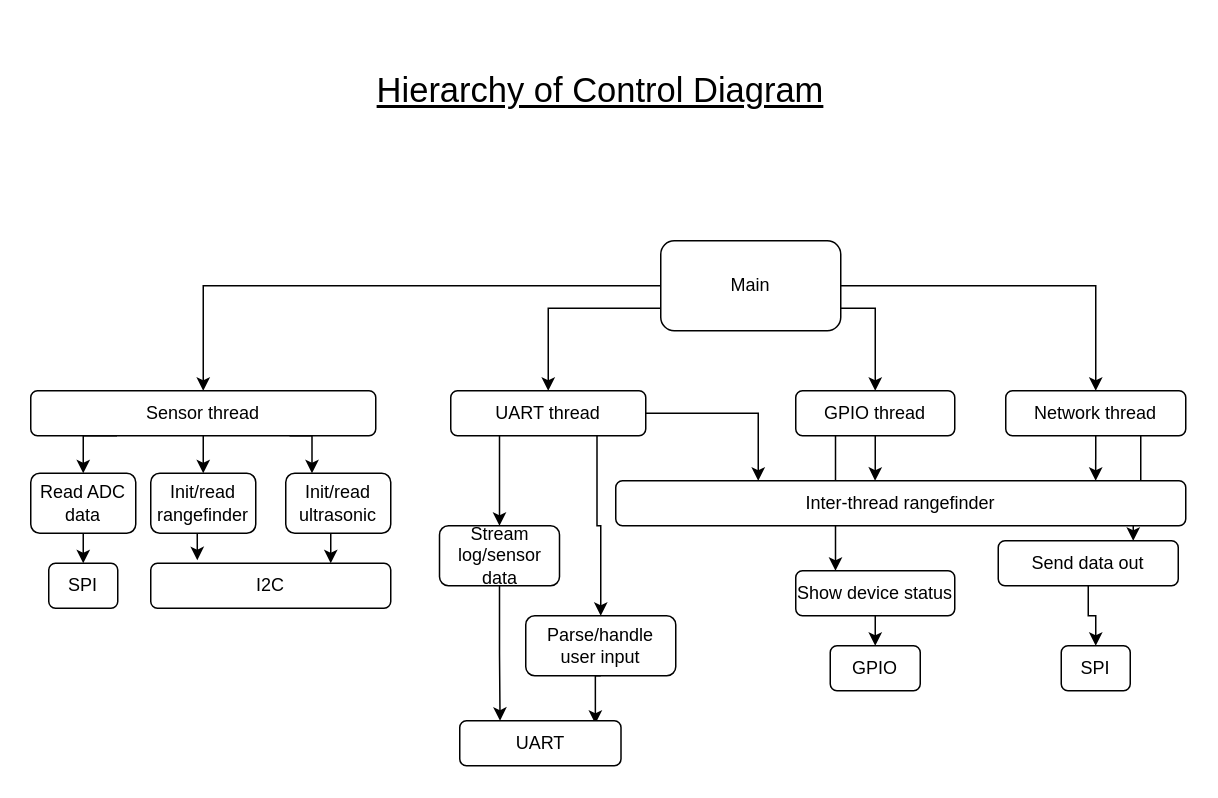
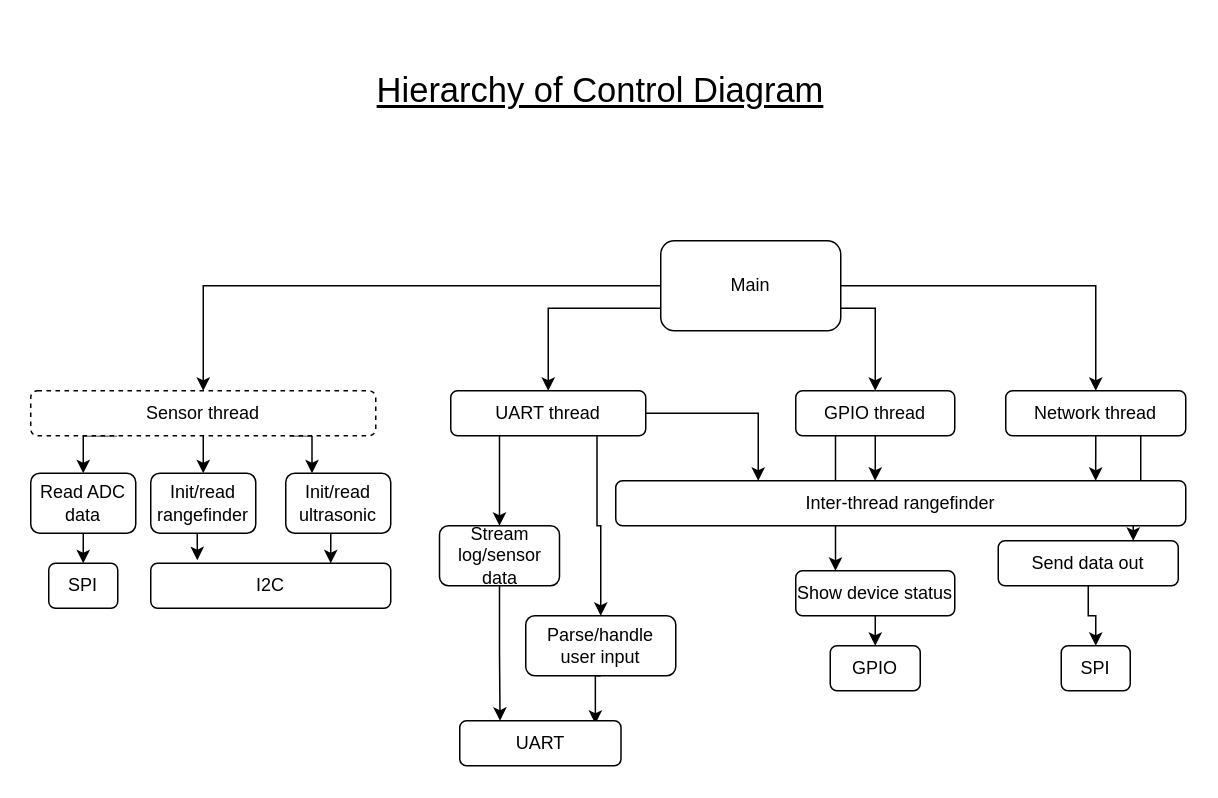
  <mxCell id="0" />
  <mxCell id="1" parent="0" />
  <mxCell id="2" style="edgeStyle=orthogonalEdgeStyle;rounded=0;orthogonalLoop=1;jettySize=auto;html=1;exitX=0.75;exitY=1;exitDx=0;exitDy=0;entryX=0.75;entryY=0;entryDx=0;entryDy=0;" edge="1" parent="1" source="14" target="29"><mxGeometry relative="1" as="geometry" /></mxCell>
  <mxCell id="3" style="edgeStyle=orthogonalEdgeStyle;rounded=0;orthogonalLoop=1;jettySize=auto;html=1;exitX=0.25;exitY=1;exitDx=0;exitDy=0;entryX=0.25;entryY=0;entryDx=0;entryDy=0;" edge="1" parent="1" source="20" target="25"><mxGeometry relative="1" as="geometry" /></mxCell>
  <mxCell id="4" style="edgeStyle=orthogonalEdgeStyle;rounded=0;orthogonalLoop=1;jettySize=auto;html=1;entryX=0.5;entryY=0;entryDx=0;entryDy=0;" edge="1" parent="1" source="8" target="12"><mxGeometry relative="1" as="geometry" /></mxCell>
  <mxCell id="5" style="edgeStyle=orthogonalEdgeStyle;rounded=0;orthogonalLoop=1;jettySize=auto;html=1;exitX=0;exitY=0.75;exitDx=0;exitDy=0;entryX=0.5;entryY=0;entryDx=0;entryDy=0;" edge="1" parent="1" source="8" target="18"><mxGeometry relative="1" as="geometry" /></mxCell>
  <mxCell id="6" style="edgeStyle=orthogonalEdgeStyle;rounded=0;orthogonalLoop=1;jettySize=auto;html=1;exitX=1;exitY=0.75;exitDx=0;exitDy=0;entryX=0.5;entryY=0;entryDx=0;entryDy=0;" edge="1" parent="1" source="8" target="20"><mxGeometry relative="1" as="geometry" /></mxCell>
  <mxCell id="7" style="edgeStyle=orthogonalEdgeStyle;rounded=0;orthogonalLoop=1;jettySize=auto;html=1;exitX=1;exitY=0.5;exitDx=0;exitDy=0;" edge="1" parent="1" source="8" target="14"><mxGeometry relative="1" as="geometry" /></mxCell>
  <mxCell id="8" value="Main" style="rounded=1;whiteSpace=wrap;html=1;" vertex="1" parent="1"><mxGeometry x="440" y="160" width="120" height="60" as="geometry" /></mxCell>
  <mxCell id="9" style="edgeStyle=orthogonalEdgeStyle;rounded=0;orthogonalLoop=1;jettySize=auto;html=1;exitX=0.25;exitY=1;exitDx=0;exitDy=0;entryX=0.5;entryY=0;entryDx=0;entryDy=0;" edge="1" parent="1" source="12" target="34"><mxGeometry relative="1" as="geometry" /></mxCell>
  <mxCell id="10" style="edgeStyle=orthogonalEdgeStyle;rounded=0;orthogonalLoop=1;jettySize=auto;html=1;exitX=0.5;exitY=1;exitDx=0;exitDy=0;entryX=0.5;entryY=0;entryDx=0;entryDy=0;" edge="1" parent="1" source="12" target="36"><mxGeometry relative="1" as="geometry" /></mxCell>
  <mxCell id="11" style="edgeStyle=orthogonalEdgeStyle;rounded=0;orthogonalLoop=1;jettySize=auto;html=1;exitX=0.75;exitY=1;exitDx=0;exitDy=0;entryX=0.25;entryY=0;entryDx=0;entryDy=0;" edge="1" parent="1" source="12" target="40"><mxGeometry relative="1" as="geometry" /></mxCell>
- <mxCell id="12" value="Sensor thread" style="rounded=1;whiteSpace=wrap;html=1;" vertex="1" parent="1"><mxGeometry x="20" y="260" width="230" height="30" as="geometry" /></mxCell>
+ <mxCell id="12" value="Sensor thread" style="rounded=1;whiteSpace=wrap;html=1;dashed=1;" vertex="1" parent="1"><mxGeometry x="20" y="260" width="230" height="30" as="geometry" /></mxCell>
  <mxCell id="13" style="edgeStyle=orthogonalEdgeStyle;rounded=0;orthogonalLoop=1;jettySize=auto;html=1;exitX=0.5;exitY=1;exitDx=0;exitDy=0;entryX=0.842;entryY=0;entryDx=0;entryDy=0;entryPerimeter=0;" edge="1" parent="1" source="14" target="27"><mxGeometry relative="1" as="geometry" /></mxCell>
  <mxCell id="14" value="Network thread" style="rounded=1;whiteSpace=wrap;html=1;" vertex="1" parent="1"><mxGeometry x="670" y="260" width="120" height="30" as="geometry" /></mxCell>
  <mxCell id="15" style="edgeStyle=orthogonalEdgeStyle;rounded=0;orthogonalLoop=1;jettySize=auto;html=1;entryX=0.5;entryY=0;entryDx=0;entryDy=0;exitX=0.75;exitY=1;exitDx=0;exitDy=0;" edge="1" parent="1" source="18" target="22"><mxGeometry relative="1" as="geometry" /></mxCell>
  <mxCell id="16" style="edgeStyle=orthogonalEdgeStyle;rounded=0;orthogonalLoop=1;jettySize=auto;html=1;exitX=1;exitY=0.5;exitDx=0;exitDy=0;entryX=0.25;entryY=0;entryDx=0;entryDy=0;" edge="1" parent="1" source="18" target="27"><mxGeometry relative="1" as="geometry" /></mxCell>
  <mxCell id="17" style="edgeStyle=orthogonalEdgeStyle;rounded=0;orthogonalLoop=1;jettySize=auto;html=1;exitX=0.25;exitY=1;exitDx=0;exitDy=0;entryX=0.5;entryY=0;entryDx=0;entryDy=0;" edge="1" parent="1" source="18" target="32"><mxGeometry relative="1" as="geometry" /></mxCell>
  <mxCell id="18" value="UART thread" style="rounded=1;whiteSpace=wrap;html=1;" vertex="1" parent="1"><mxGeometry x="300" y="260" width="130" height="30" as="geometry" /></mxCell>
  <mxCell id="19" style="edgeStyle=orthogonalEdgeStyle;rounded=0;orthogonalLoop=1;jettySize=auto;html=1;entryX=0.455;entryY=0;entryDx=0;entryDy=0;entryPerimeter=0;" edge="1" parent="1" source="20" target="27"><mxGeometry relative="1" as="geometry" /></mxCell>
  <mxCell id="20" value="GPIO thread" style="rounded=1;whiteSpace=wrap;html=1;" vertex="1" parent="1"><mxGeometry x="530" y="260" width="106" height="30" as="geometry" /></mxCell>
  <mxCell id="21" style="edgeStyle=orthogonalEdgeStyle;rounded=0;orthogonalLoop=1;jettySize=auto;html=1;exitX=0.5;exitY=1;exitDx=0;exitDy=0;entryX=0.841;entryY=0.067;entryDx=0;entryDy=0;entryPerimeter=0;" edge="1" parent="1" source="22" target="23"><mxGeometry relative="1" as="geometry" /></mxCell>
  <mxCell id="22" value="Parse/handle&lt;br&gt;user input" style="rounded=1;whiteSpace=wrap;html=1;" vertex="1" parent="1"><mxGeometry x="350" y="410" width="100" height="40" as="geometry" /></mxCell>
  <mxCell id="23" value="UART" style="rounded=1;whiteSpace=wrap;html=1;" vertex="1" parent="1"><mxGeometry x="306" y="480" width="107.5" height="30" as="geometry" /></mxCell>
  <mxCell id="24" style="edgeStyle=orthogonalEdgeStyle;rounded=0;orthogonalLoop=1;jettySize=auto;html=1;exitX=0.5;exitY=1;exitDx=0;exitDy=0;entryX=0.5;entryY=0;entryDx=0;entryDy=0;" edge="1" parent="1" source="25" target="26"><mxGeometry relative="1" as="geometry" /></mxCell>
  <mxCell id="25" value="Show device status" style="rounded=1;whiteSpace=wrap;html=1;" vertex="1" parent="1"><mxGeometry x="530" y="380" width="106" height="30" as="geometry" /></mxCell>
  <mxCell id="26" value="GPIO" style="rounded=1;whiteSpace=wrap;html=1;" vertex="1" parent="1"><mxGeometry x="553" y="430" width="60" height="30" as="geometry" /></mxCell>
  <mxCell id="27" value="Inter-thread rangefinder" style="rounded=1;whiteSpace=wrap;html=1;" vertex="1" parent="1"><mxGeometry x="410" y="320" width="380" height="30" as="geometry" /></mxCell>
  <mxCell id="28" style="edgeStyle=orthogonalEdgeStyle;rounded=0;orthogonalLoop=1;jettySize=auto;html=1;exitX=0.5;exitY=1;exitDx=0;exitDy=0;entryX=0.5;entryY=0;entryDx=0;entryDy=0;" edge="1" parent="1" source="29" target="30"><mxGeometry relative="1" as="geometry" /></mxCell>
  <mxCell id="29" value="Send data out" style="rounded=1;whiteSpace=wrap;html=1;" vertex="1" parent="1"><mxGeometry x="665" y="360" width="120" height="30" as="geometry" /></mxCell>
  <mxCell id="30" value="SPI" style="rounded=1;whiteSpace=wrap;html=1;" vertex="1" parent="1"><mxGeometry x="707" y="430" width="46" height="30" as="geometry" /></mxCell>
  <mxCell id="31" style="edgeStyle=orthogonalEdgeStyle;rounded=0;orthogonalLoop=1;jettySize=auto;html=1;exitX=0.5;exitY=1;exitDx=0;exitDy=0;entryX=0.25;entryY=0;entryDx=0;entryDy=0;" edge="1" parent="1" source="32" target="23"><mxGeometry relative="1" as="geometry" /></mxCell>
  <mxCell id="32" value="Stream log/sensor data" style="rounded=1;whiteSpace=wrap;html=1;" vertex="1" parent="1"><mxGeometry x="292.5" y="350" width="80" height="40" as="geometry" /></mxCell>
  <mxCell id="33" style="edgeStyle=orthogonalEdgeStyle;rounded=0;orthogonalLoop=1;jettySize=auto;html=1;exitX=0.5;exitY=1;exitDx=0;exitDy=0;entryX=0.5;entryY=0;entryDx=0;entryDy=0;" edge="1" parent="1" source="34" target="37"><mxGeometry relative="1" as="geometry" /></mxCell>
  <mxCell id="34" value="Read ADC data" style="rounded=1;whiteSpace=wrap;html=1;" vertex="1" parent="1"><mxGeometry x="20" y="315" width="70" height="40" as="geometry" /></mxCell>
  <mxCell id="35" style="edgeStyle=orthogonalEdgeStyle;rounded=0;orthogonalLoop=1;jettySize=auto;html=1;exitX=0.5;exitY=1;exitDx=0;exitDy=0;entryX=0.194;entryY=-0.067;entryDx=0;entryDy=0;entryPerimeter=0;" edge="1" parent="1" source="36" target="38"><mxGeometry relative="1" as="geometry" /></mxCell>
  <mxCell id="36" value="Init/read rangefinder" style="rounded=1;whiteSpace=wrap;html=1;" vertex="1" parent="1"><mxGeometry x="100" y="315" width="70" height="40" as="geometry" /></mxCell>
  <mxCell id="37" value="SPI" style="rounded=1;whiteSpace=wrap;html=1;" vertex="1" parent="1"><mxGeometry x="32" y="375" width="46" height="30" as="geometry" /></mxCell>
  <mxCell id="38" value="I2C" style="rounded=1;whiteSpace=wrap;html=1;" vertex="1" parent="1"><mxGeometry x="100" y="375" width="160" height="30" as="geometry" /></mxCell>
  <mxCell id="39" style="edgeStyle=orthogonalEdgeStyle;rounded=0;orthogonalLoop=1;jettySize=auto;html=1;exitX=0.5;exitY=1;exitDx=0;exitDy=0;entryX=0.75;entryY=0;entryDx=0;entryDy=0;" edge="1" parent="1" source="40" target="38"><mxGeometry relative="1" as="geometry" /></mxCell>
  <mxCell id="40" value="Init/read ultrasonic" style="rounded=1;whiteSpace=wrap;html=1;" vertex="1" parent="1"><mxGeometry x="190" y="315" width="70" height="40" as="geometry" /></mxCell>
  <mxCell id="41" value="&lt;font style=&quot;font-size: 23px&quot;&gt;&lt;u&gt;Hierarchy of Control Diagram&lt;/u&gt;&lt;/font&gt;" style="text;html=1;strokeColor=none;fillColor=none;align=center;verticalAlign=middle;whiteSpace=wrap;rounded=0;" vertex="1" parent="1"><mxGeometry x="211.25" y="20" width="377.5" height="80" as="geometry" /></mxCell>
